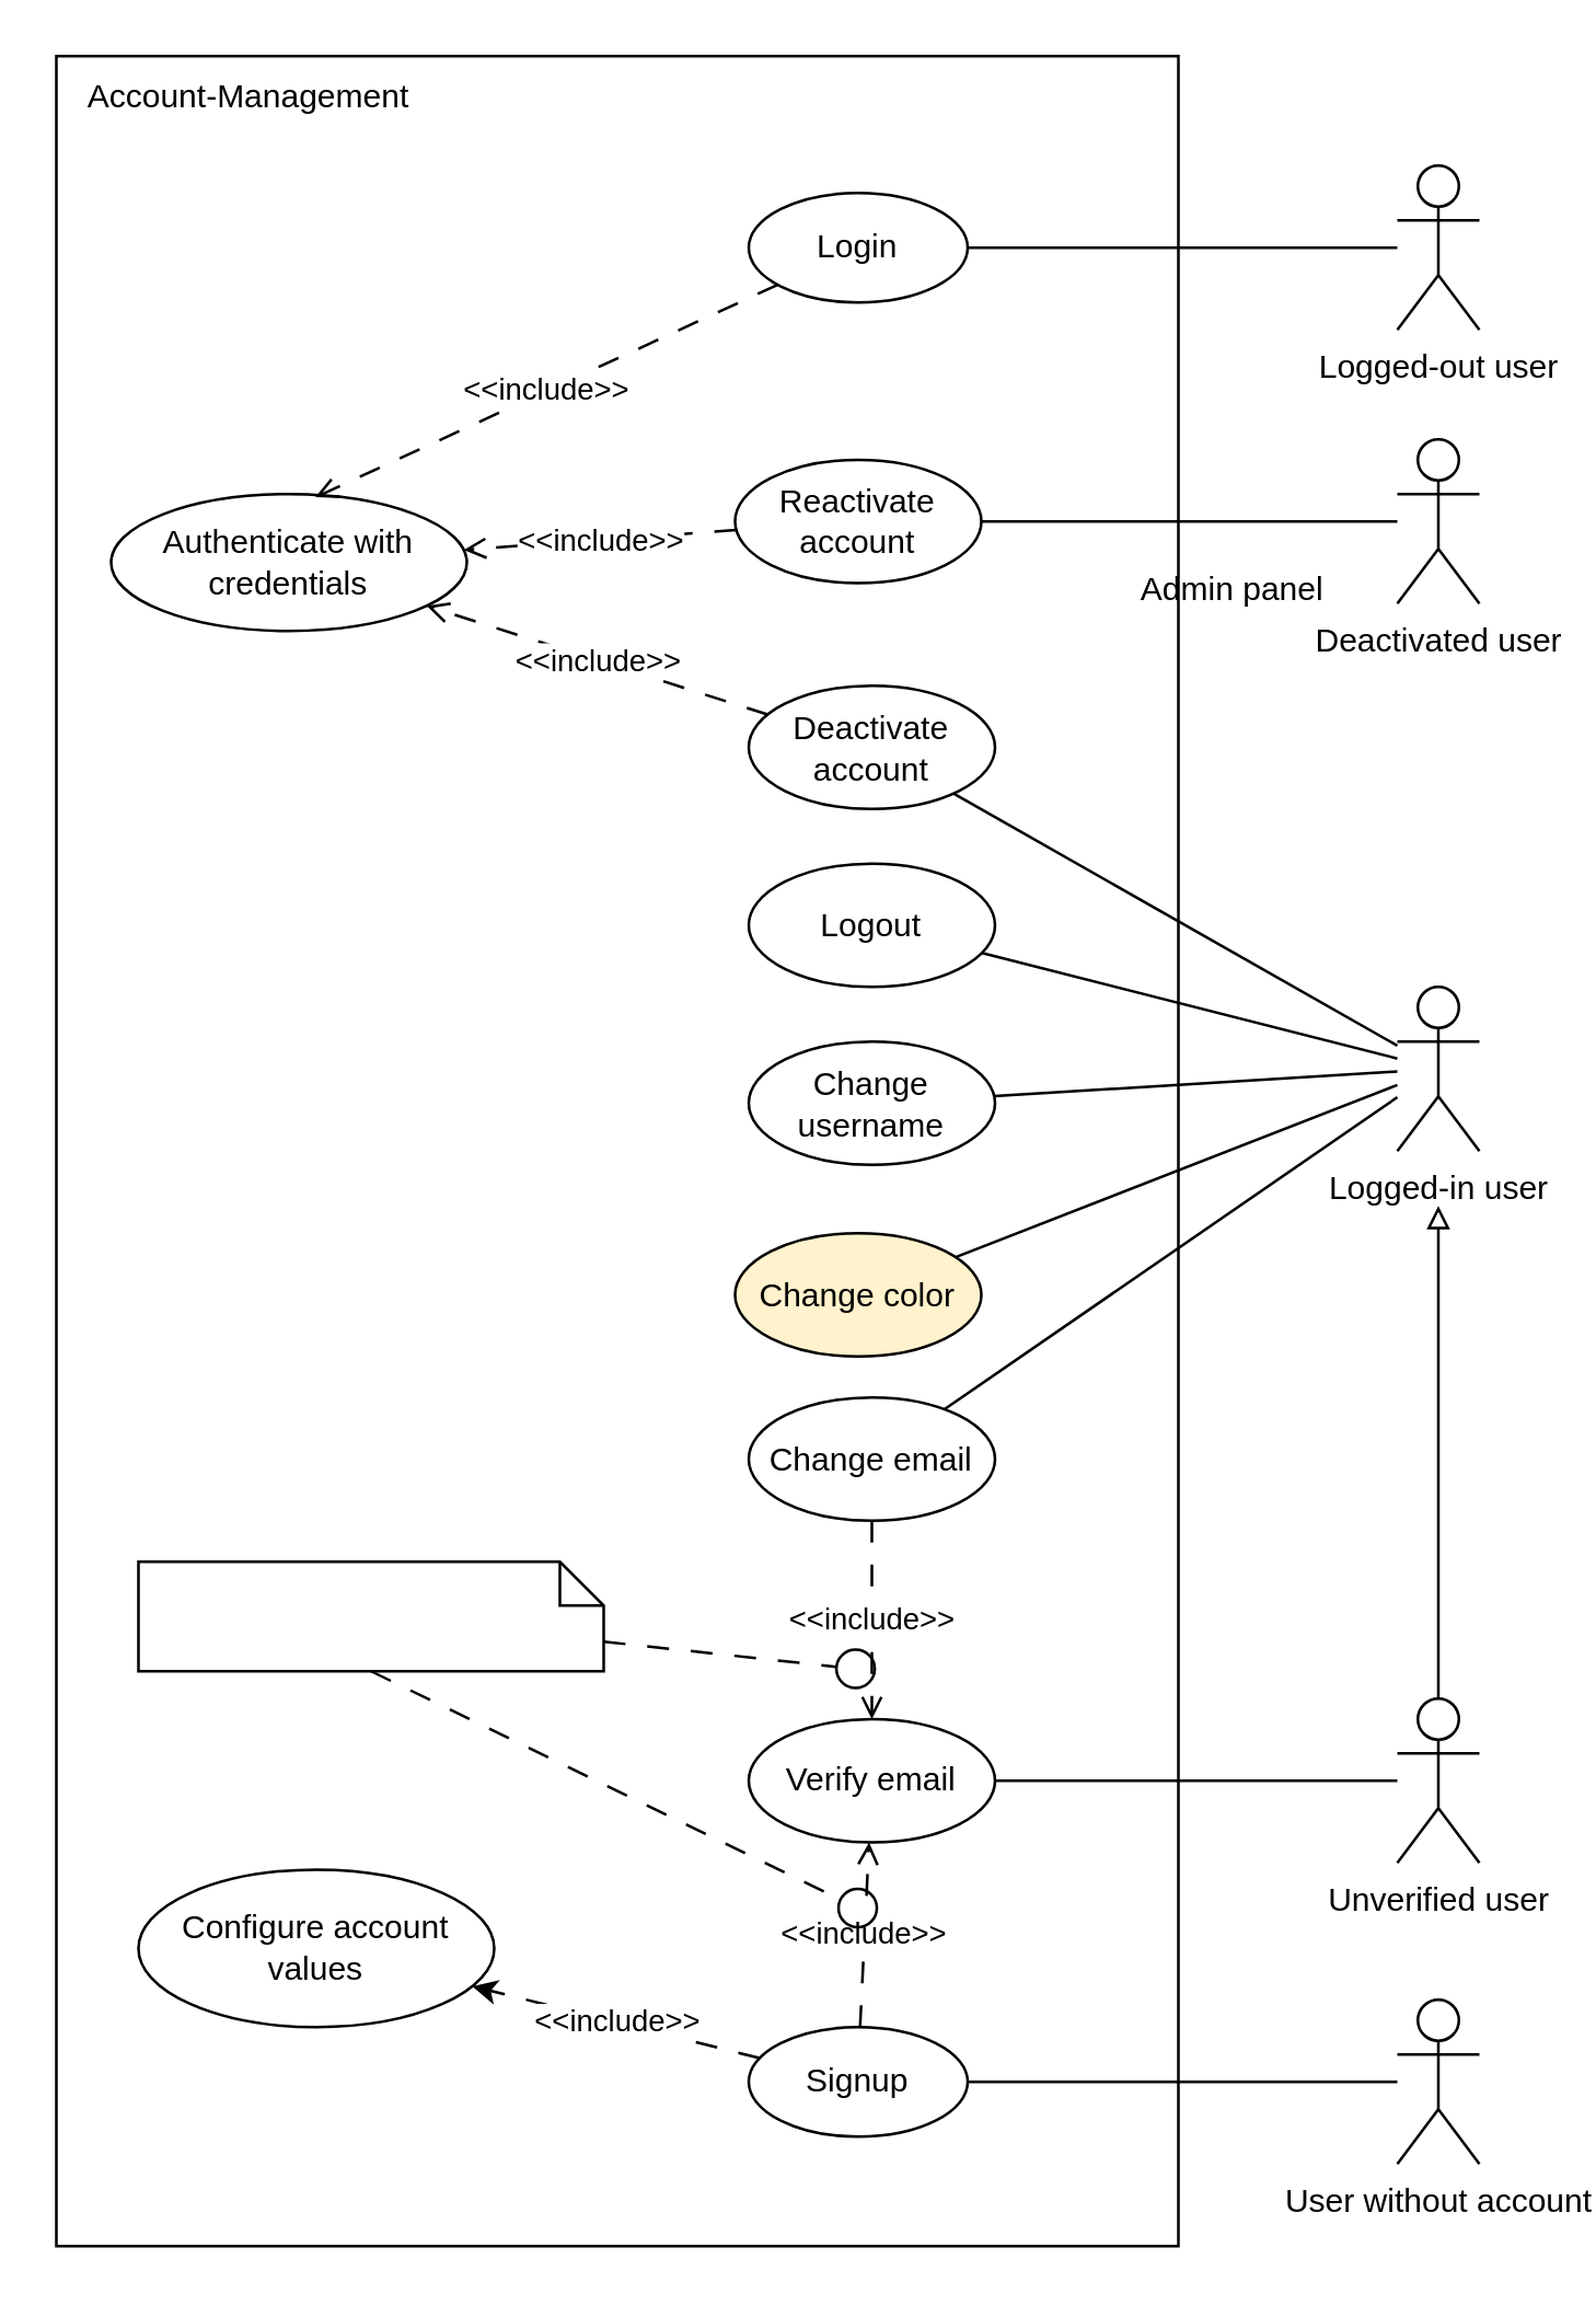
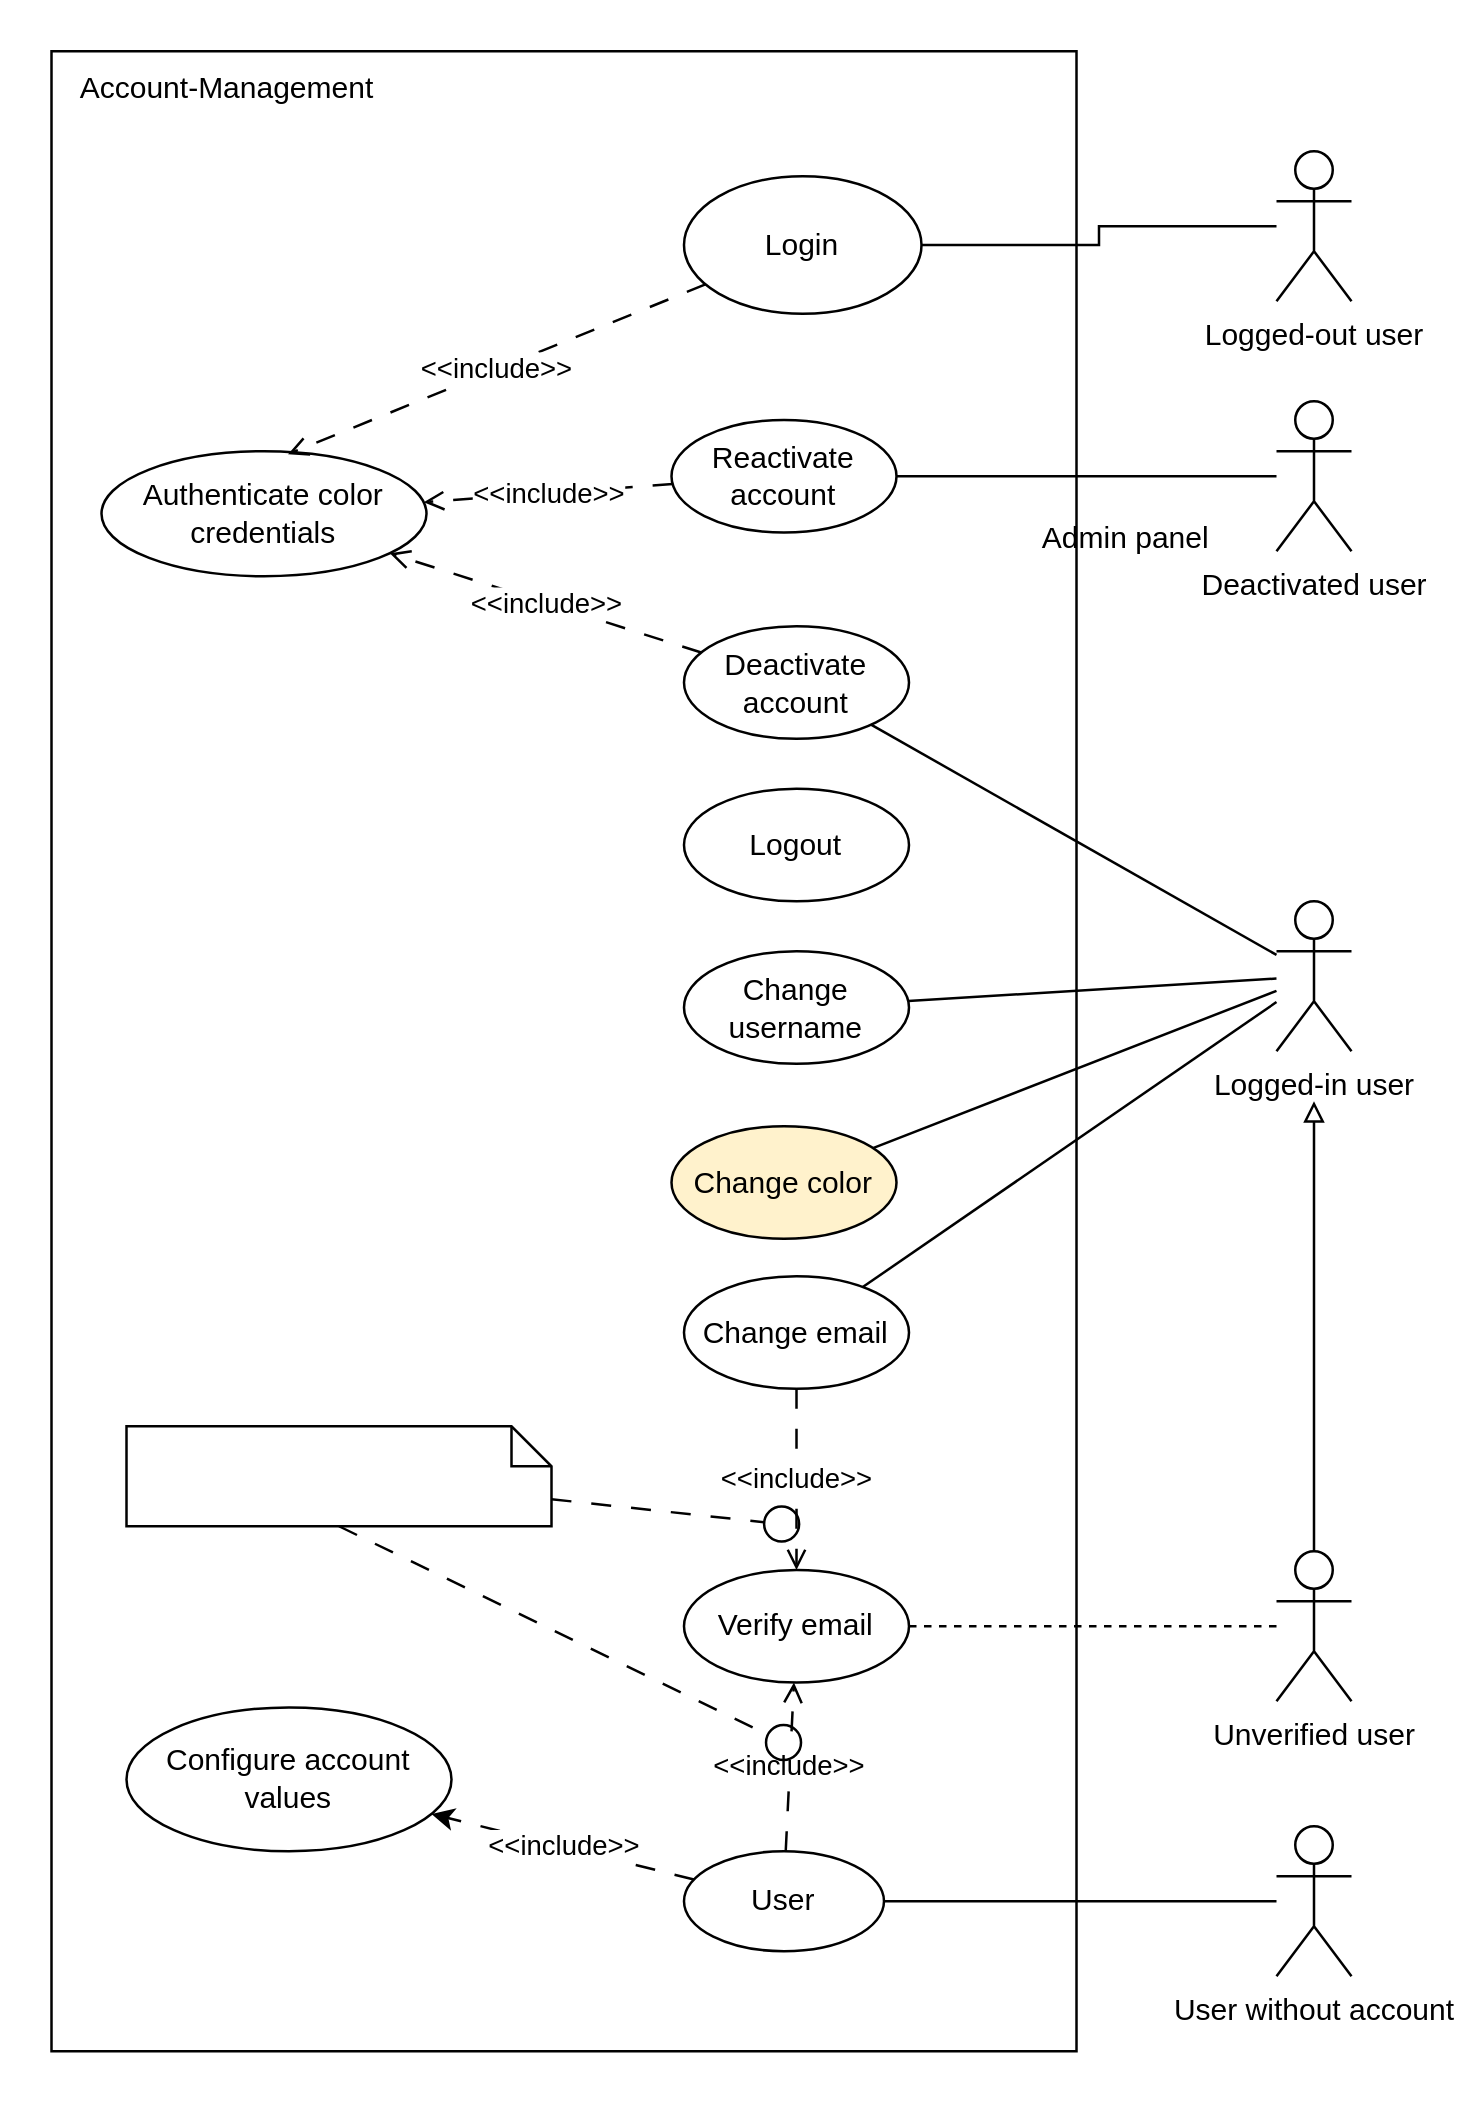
  <mxCell id="0" />
  <mxCell id="1" parent="0" />
  <mxCell id="2" value="" style="rounded=0;whiteSpace=wrap;html=1;" parent="1" vertex="1"><mxGeometry x="20" y="20" width="410" height="800" as="geometry" /></mxCell>
  <mxCell id="3" style="edgeStyle=orthogonalEdgeStyle;rounded=0;orthogonalLoop=1;jettySize=auto;html=1;endArrow=none;endFill=0;" parent="1" source="4" target="6" edge="1"><mxGeometry relative="1" as="geometry" /></mxCell>
  <mxCell id="4" value="Logged-out user" style="shape=umlActor;verticalLabelPosition=bottom;verticalAlign=top;html=1;" parent="1" vertex="1"><mxGeometry x="510" y="60" width="30" height="60" as="geometry" /></mxCell>
  <mxCell id="5" value="Account-Management" style="text;html=1;align=center;verticalAlign=middle;resizable=0;points=[];autosize=1;strokeColor=none;fillColor=none;" parent="1" vertex="1"><mxGeometry x="20" y="20" width="140" height="30" as="geometry" /></mxCell>
- <mxCell id="6" value="Login" style="ellipse;whiteSpace=wrap;html=1;" parent="1" vertex="1"><mxGeometry x="273" y="70" width="80" height="40" as="geometry" /></mxCell>
- <mxCell id="7" value="Authenticate with credentials" style="ellipse;whiteSpace=wrap;html=1;" parent="1" vertex="1"><mxGeometry x="40" y="180" width="130" height="50" as="geometry" /></mxCell>
+ <mxCell id="6" value="Login" style="ellipse;whiteSpace=wrap;html=1;" parent="1" vertex="1"><mxGeometry x="273" y="70" width="95" height="55" as="geometry" /></mxCell>
+ <mxCell id="7" value="Authenticate color credentials" style="ellipse;whiteSpace=wrap;html=1;" parent="1" vertex="1"><mxGeometry x="40" y="180" width="130" height="50" as="geometry" /></mxCell>
  <mxCell id="8" value="&amp;lt;&amp;lt;include&amp;gt;&amp;gt;" style="rounded=0;orthogonalLoop=1;jettySize=auto;html=1;entryX=0.574;entryY=0.023;entryDx=0;entryDy=0;entryPerimeter=0;endArrow=open;endFill=0;dashed=1;dashPattern=8 8;" parent="1" source="6" target="7" edge="1"><mxGeometry relative="1" as="geometry" /></mxCell>
  <mxCell id="9" style="edgeStyle=orthogonalEdgeStyle;rounded=0;orthogonalLoop=1;jettySize=auto;html=1;endArrow=none;endFill=0;" parent="1" source="10" target="12" edge="1"><mxGeometry relative="1" as="geometry" /></mxCell>
  <mxCell id="10" value="Deactivated user" style="shape=umlActor;verticalLabelPosition=bottom;verticalAlign=top;html=1;" parent="1" vertex="1"><mxGeometry x="510" y="160" width="30" height="60" as="geometry" /></mxCell>
  <mxCell id="11" value="&amp;lt;&amp;lt;include&amp;gt;&amp;gt;" style="rounded=0;orthogonalLoop=1;jettySize=auto;html=1;dashed=1;dashPattern=8 8;endArrow=open;endFill=0;" parent="1" source="12" target="7" edge="1"><mxGeometry relative="1" as="geometry" /></mxCell>
  <mxCell id="12" value="Reactivate account" style="ellipse;whiteSpace=wrap;html=1;" parent="1" vertex="1"><mxGeometry x="268" y="167.5" width="90" height="45" as="geometry" /></mxCell>
  <mxCell id="13" style="edgeStyle=orthogonalEdgeStyle;rounded=0;orthogonalLoop=1;jettySize=auto;html=1;endArrow=none;endFill=0;" parent="1" source="14" target="17" edge="1"><mxGeometry relative="1" as="geometry" /></mxCell>
  <mxCell id="14" value="User without account" style="shape=umlActor;verticalLabelPosition=bottom;verticalAlign=top;html=1;" parent="1" vertex="1"><mxGeometry x="510" y="730" width="30" height="60" as="geometry" /></mxCell>
  <mxCell id="15" value="&amp;lt;&amp;lt;include&amp;gt;&amp;gt;" style="rounded=0;orthogonalLoop=1;jettySize=auto;html=1;dashed=1;dashPattern=8 8;" parent="1" source="17" target="18" edge="1"><mxGeometry relative="1" as="geometry" /></mxCell>
  <mxCell id="16" value="&amp;lt;&amp;lt;include&amp;gt;&amp;gt;" style="rounded=0;orthogonalLoop=1;jettySize=auto;html=1;endArrow=open;endFill=0;dashed=1;dashPattern=8 8;" edge="1" parent="1" source="17" target="32"><mxGeometry relative="1" as="geometry" /></mxCell>
- <mxCell id="17" value="Signup" style="ellipse;whiteSpace=wrap;html=1;" parent="1" vertex="1"><mxGeometry x="273" y="740" width="80" height="40" as="geometry" /></mxCell>
+ <mxCell id="17" value="User" style="ellipse;whiteSpace=wrap;html=1;" parent="1" vertex="1"><mxGeometry x="273" y="740" width="80" height="40" as="geometry" /></mxCell>
  <mxCell id="18" value="Configure account values" style="ellipse;whiteSpace=wrap;html=1;" parent="1" vertex="1"><mxGeometry x="50" y="682.5" width="130" height="57.5" as="geometry" /></mxCell>
  <mxCell id="19" style="rounded=0;orthogonalLoop=1;jettySize=auto;html=1;endArrow=none;endFill=0;" parent="1" source="24" target="26" edge="1"><mxGeometry relative="1" as="geometry" /></mxCell>
- <mxCell id="20" style="rounded=0;orthogonalLoop=1;jettySize=auto;html=1;endArrow=none;endFill=0;" parent="1" source="24" target="27" edge="1"><mxGeometry relative="1" as="geometry" /></mxCell>
  <mxCell id="21" style="rounded=0;orthogonalLoop=1;jettySize=auto;html=1;endArrow=none;endFill=0;" parent="1" source="24" target="28" edge="1"><mxGeometry relative="1" as="geometry" /></mxCell>
  <mxCell id="22" style="rounded=0;orthogonalLoop=1;jettySize=auto;html=1;endArrow=none;endFill=0;" parent="1" source="24" target="29" edge="1"><mxGeometry relative="1" as="geometry" /></mxCell>
  <mxCell id="23" style="rounded=0;orthogonalLoop=1;jettySize=auto;html=1;endArrow=none;endFill=0;" parent="1" source="24" target="31" edge="1"><mxGeometry relative="1" as="geometry" /></mxCell>
  <mxCell id="24" value="Logged-in user" style="shape=umlActor;verticalLabelPosition=bottom;verticalAlign=top;html=1;" parent="1" vertex="1"><mxGeometry x="510" y="360" width="30" height="60" as="geometry" /></mxCell>
  <mxCell id="25" value="&amp;lt;&amp;lt;include&amp;gt;&amp;gt;" style="rounded=0;orthogonalLoop=1;jettySize=auto;html=1;dashed=1;dashPattern=8 8;endArrow=open;endFill=0;" parent="1" source="26" target="7" edge="1"><mxGeometry relative="1" as="geometry" /></mxCell>
  <mxCell id="26" value="Deactivate account" style="ellipse;whiteSpace=wrap;html=1;" parent="1" vertex="1"><mxGeometry x="273" y="250" width="90" height="45" as="geometry" /></mxCell>
  <mxCell id="27" value="Logout" style="ellipse;whiteSpace=wrap;html=1;" parent="1" vertex="1"><mxGeometry x="273" y="315" width="90" height="45" as="geometry" /></mxCell>
  <mxCell id="28" value="Change username" style="ellipse;whiteSpace=wrap;html=1;" parent="1" vertex="1"><mxGeometry x="273" y="380" width="90" height="45" as="geometry" /></mxCell>
  <mxCell id="29" value="Change color" style="ellipse;whiteSpace=wrap;html=1;fillColor=#fff2cc;" parent="1" vertex="1"><mxGeometry x="268" y="450" width="90" height="45" as="geometry" /></mxCell>
  <mxCell id="30" value="&amp;lt;&amp;lt;include&amp;gt;&amp;gt;" style="edgeStyle=orthogonalEdgeStyle;rounded=0;orthogonalLoop=1;jettySize=auto;html=1;dashed=1;dashPattern=8 8;endArrow=open;endFill=0;" parent="1" source="31" target="32" edge="1"><mxGeometry relative="1" as="geometry" /></mxCell>
  <mxCell id="31" value="Change email" style="ellipse;whiteSpace=wrap;html=1;" parent="1" vertex="1"><mxGeometry x="273" y="510" width="90" height="45" as="geometry" /></mxCell>
  <mxCell id="32" value="Verify email" style="ellipse;whiteSpace=wrap;html=1;" parent="1" vertex="1"><mxGeometry x="273" y="627.5" width="90" height="45" as="geometry" /></mxCell>
- <mxCell id="33" style="edgeStyle=orthogonalEdgeStyle;rounded=0;orthogonalLoop=1;jettySize=auto;html=1;endArrow=none;endFill=0;" parent="1" source="35" target="32" edge="1"><mxGeometry relative="1" as="geometry" /></mxCell>
+ <mxCell id="33" style="edgeStyle=orthogonalEdgeStyle;rounded=0;orthogonalLoop=1;jettySize=auto;html=1;endArrow=none;endFill=0;dashed=1;" parent="1" source="35" target="32" edge="1"><mxGeometry relative="1" as="geometry" /></mxCell>
  <mxCell id="34" style="edgeStyle=orthogonalEdgeStyle;rounded=0;orthogonalLoop=1;jettySize=auto;html=1;endArrow=block;endFill=0;" parent="1" source="35" edge="1"><mxGeometry relative="1" as="geometry"><mxPoint x="525" y="440" as="targetPoint" /></mxGeometry></mxCell>
  <mxCell id="35" value="Unverified user" style="shape=umlActor;verticalLabelPosition=bottom;verticalAlign=top;html=1;" parent="1" vertex="1"><mxGeometry x="510" y="620" width="30" height="60" as="geometry" /></mxCell>
  <mxCell id="36" value="Admin panel" style="text;html=1;align=center;verticalAlign=middle;whiteSpace=wrap;rounded=0;" parent="1" vertex="1"><mxGeometry x="400" y="200" width="100" height="30" as="geometry" /></mxCell>
  <mxCell id="37" style="rounded=0;orthogonalLoop=1;jettySize=auto;html=1;dashed=1;dashPattern=8 8;endArrow=circle;endFill=0;" edge="1" parent="1" source="39"><mxGeometry relative="1" as="geometry"><mxPoint x="320" y="610" as="targetPoint" /></mxGeometry></mxCell>
  <mxCell id="38" style="rounded=0;orthogonalLoop=1;jettySize=auto;html=1;dashed=1;dashPattern=8 8;endArrow=circle;endFill=0;exitX=0.5;exitY=1;exitDx=0;exitDy=0;exitPerimeter=0;" edge="1" parent="1" source="39"><mxGeometry relative="1" as="geometry"><mxPoint x="320" y="700" as="targetPoint" /><mxPoint x="180.001" y="610" as="sourcePoint" /></mxGeometry></mxCell>
  <mxCell id="39" value="" style="shape=note2;boundedLbl=1;whiteSpace=wrap;html=1;size=16;verticalAlign=top;align=center;fontSize=8;" vertex="1" parent="1"><mxGeometry x="50" y="570" width="170" height="40" as="geometry" /></mxCell>
